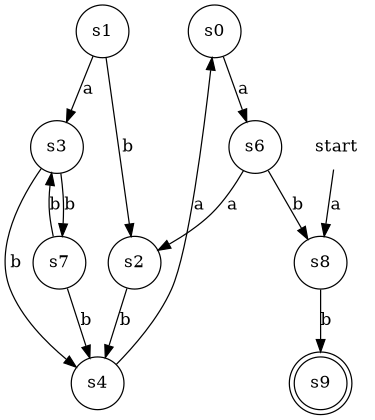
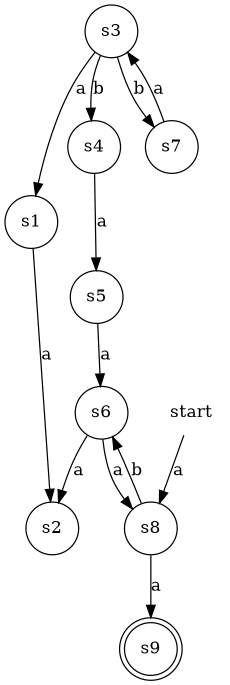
  digraph {
    node [shape=circle]
-   s0
+   s0 [label=s5]
    s1
    s2
    s3
    s4
    s6
    s7
    s8
    s9 [shape=doublecircle]
    start [shape=none]
    subgraph sub_1 {
      s0
      s1
      s2
      s3
      s4
      s6
      s7
      s8
    }
    subgraph sub_2 {
      s9
    }
    s0 -> s6 [label=a]
-   s1 -> s2 [label=b]
-   s2 -> s4 [label=b]
-   s1 -> s3 [label=a]
+   s1 -> s2 [label=a]
+   s3 -> s1 [label=a]
    s3 -> s4 [label=b]
    s3 -> s7 [label=b]
    s4 -> s0 [label=a]
    s6 -> s2 [label=a]
-   s6 -> s8 [label=b]
-   s7 -> s3 [label=b]
-   s7 -> s4 [label=b]
-   s8 -> s9 [label=b]
+   s6 -> s8 [label=a]
+   s7 -> s3 [label=a]
+   s8 -> s6 [label=b]
+   s8 -> s9 [label=a]
    start -> s8 [label=a]
  }
